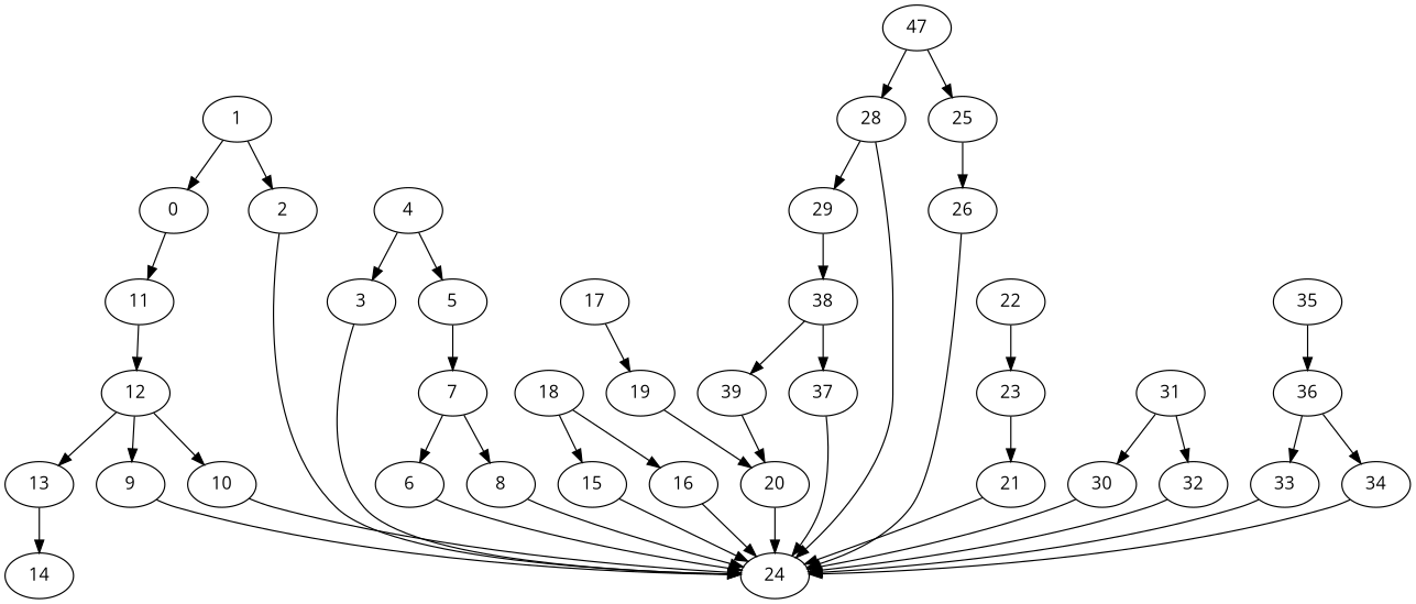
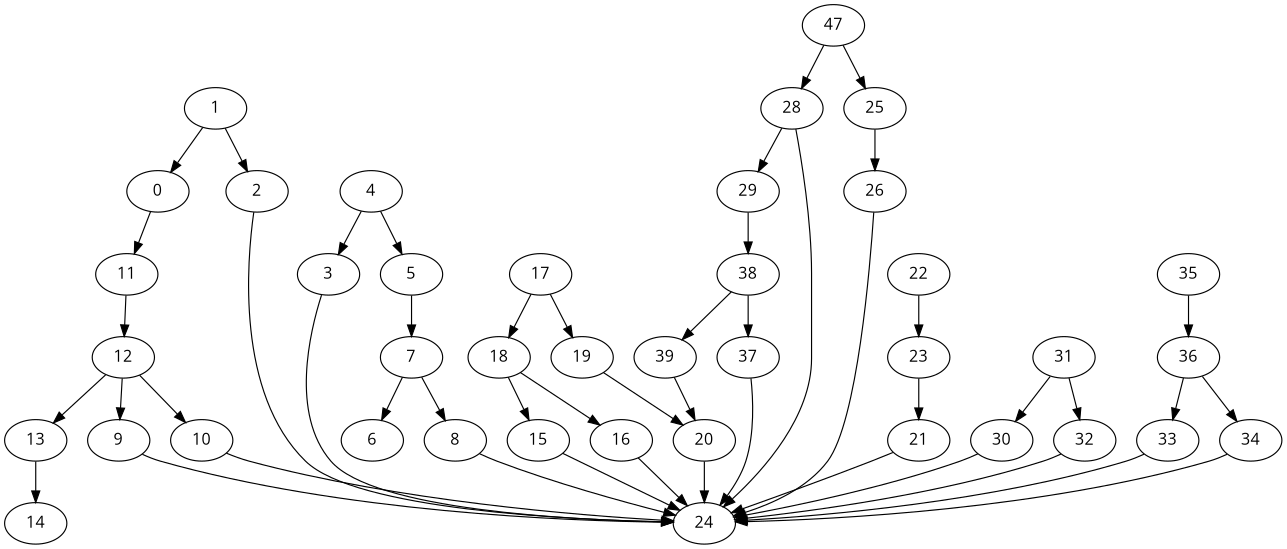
  strict digraph {
    fontname="Open Sans"
    node [exec=157 fontname="Open Sans"]
    edge [comm=20 fontname="Open Sans"]
    0 [exec=161]
    11 [exec=159]
    12 [exec=130]
    1
    2 [exec=67]
    24 [exec=138]
    3 [exec=197]
    4 [exec=199]
    5 [exec=151]
    7 [exec=74]
    6 [exec=145]
    8 [exec=190]
    9 [exec=177]
    10 [exec=186]
    13 [exec=169]
    14 [exec=199]
    15 [exec=70]
    16 [exec=197]
    17 [exec=126]
    18 [exec=184]
    19 [exec=176]
    20 [exec=137]
    21 [exec=171]
    22 [exec=66]
    23 [exec=65]
    25 [exec=55]
    26 [exec=168]
    n28 [exec=140 label=47]
    28 [exec=93]
    29 [exec=79]
    38 [exec=162]
    37 [exec=103]
    39 [exec=91]
    30 [exec=95]
    31 [exec=88]
    32 [exec=109]
    33 [exec=51]
    34 [exec=87]
    36 [exec=186]
    35
    0 -> 11 [comm=12]
    11 -> 12 [comm=7]
    12 -> 9 [comm=12]
    12 -> 10 [comm=8]
    12 -> 13 [comm=12]
    1 -> 0
    1 -> 2 [comm=11]
    2 -> 24 [comm=16]
    3 -> 24 [comm=5]
    4 -> 3 [comm=13]
    4 -> 5 [comm=5]
    5 -> 7
    7 -> 6 [comm=16]
    7 -> 8 [comm=11]
-   6 -> 24 [comm=13]
    8 -> 24 [comm=19]
    9 -> 24 [comm=16]
    10 -> 24 [comm=16]
    13 -> 14
    15 -> 24 [comm=15]
    16 -> 24 [comm=11]
+   17 -> 18
    17 -> 19 [comm=5]
    18 -> 15
    18 -> 16 [comm=16]
    19 -> 20 [comm=7]
    20 -> 24 [comm=8]
    21 -> 24 [comm=17]
    22 -> 23 [comm=11]
    23 -> 21
    25 -> 26 [comm=10]
    26 -> 24 [comm=18]
    n28 -> 25 [comm=7]
    n28 -> 28 [comm=15]
    28 -> 24 [comm=19]
    28 -> 29 [comm=17]
    29 -> 38 [comm=17]
    38 -> 37 [comm=9]
    38 -> 39 [comm=9]
    37 -> 24 [comm=16]
    39 -> 20 [comm=5]
    30 -> 24 [comm=7]
    31 -> 30 [comm=10]
    31 -> 32 [comm=10]
    32 -> 24 [comm=9]
    33 -> 24 [comm=5]
    34 -> 24 [comm=9]
    36 -> 33 [comm=9]
    36 -> 34
    35 -> 36 [comm=19]
  }
